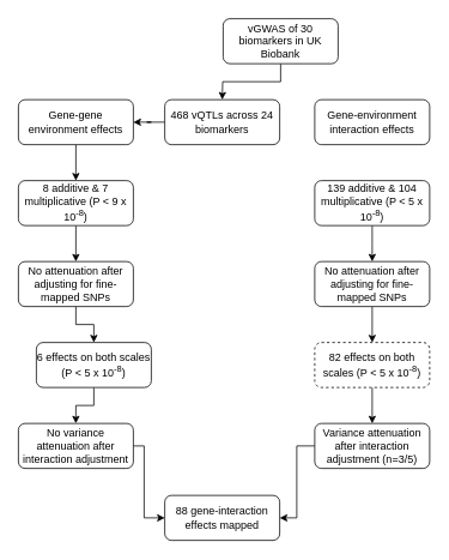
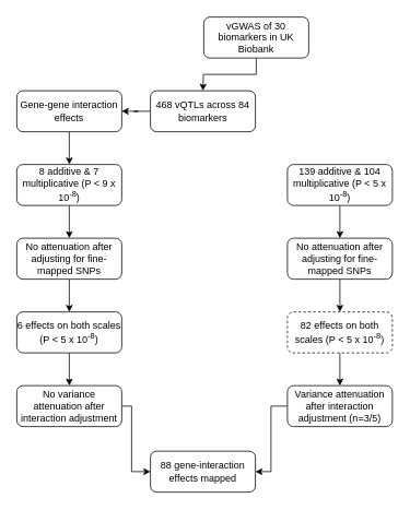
  <mxCell id="0" />
  <mxCell id="1" parent="0" />
  <mxCell id="2" value="" style="edgeStyle=orthogonalEdgeStyle;rounded=0;orthogonalLoop=1;jettySize=auto;html=1;" parent="1" source="3" edge="1"><mxGeometry relative="1" as="geometry"><mxPoint x="247" y="110" as="targetPoint" /></mxGeometry></mxCell>
  <mxCell id="3" value="vGWAS of 30 biomarkers in UK Biobank" style="rounded=1;whiteSpace=wrap;html=1;fontSize=12;glass=0;strokeWidth=1;shadow=0;" parent="1" vertex="1"><mxGeometry x="248" y="20" width="128" height="50" as="geometry" /></mxCell>
  <mxCell id="4" value="" style="edgeStyle=orthogonalEdgeStyle;rounded=0;orthogonalLoop=1;jettySize=auto;html=1;" edge="1" parent="1" source="5" target="10"><mxGeometry relative="1" as="geometry" /></mxCell>
- <mxCell id="5" value="468 vQTLs across 24 biomarkers" style="rounded=1;whiteSpace=wrap;html=1;fontSize=12;glass=0;strokeWidth=1;shadow=0;" vertex="1" parent="1"><mxGeometry x="183" y="110" width="128" height="50" as="geometry" /></mxCell>
- <mxCell id="6" value="Gene-environment interaction effects" style="rounded=1;whiteSpace=wrap;html=1;fontSize=12;glass=0;strokeWidth=1;shadow=0;" vertex="1" parent="1"><mxGeometry x="350" y="110" width="128" height="50" as="geometry" /></mxCell>
+ <mxCell id="5" value="468 vQTLs across 84 biomarkers" style="rounded=1;whiteSpace=wrap;html=1;fontSize=12;glass=0;strokeWidth=1;shadow=0;" vertex="1" parent="1"><mxGeometry x="183" y="110" width="128" height="50" as="geometry" /></mxCell>
  <mxCell id="7" value="" style="edgeStyle=orthogonalEdgeStyle;rounded=0;orthogonalLoop=1;jettySize=auto;html=1;" edge="1" parent="1" source="8"><mxGeometry relative="1" as="geometry"><mxPoint x="414" y="290" as="targetPoint" /></mxGeometry></mxCell>
  <mxCell id="8" value="139 additive &amp;amp; 104 multiplicative (P &amp;lt; 5 x 10&lt;sup&gt;-8&lt;/sup&gt;)" style="rounded=1;whiteSpace=wrap;html=1;fontSize=12;glass=0;strokeWidth=1;shadow=0;" vertex="1" parent="1"><mxGeometry x="350" y="200" width="128" height="50" as="geometry" /></mxCell>
  <mxCell id="9" value="" style="edgeStyle=orthogonalEdgeStyle;rounded=0;orthogonalLoop=1;jettySize=auto;html=1;" edge="1" parent="1" source="10" target="18"><mxGeometry relative="1" as="geometry" /></mxCell>
- <mxCell id="10" value="Gene-gene environment effects" style="rounded=1;whiteSpace=wrap;html=1;fontSize=12;glass=0;strokeWidth=1;shadow=0;" vertex="1" parent="1"><mxGeometry x="20" y="110" width="128" height="50" as="geometry" /></mxCell>
+ <mxCell id="10" value="Gene-gene interaction effects" style="rounded=1;whiteSpace=wrap;html=1;fontSize=12;glass=0;strokeWidth=1;shadow=0;" vertex="1" parent="1"><mxGeometry x="20" y="110" width="128" height="50" as="geometry" /></mxCell>
  <mxCell id="11" value="" style="edgeStyle=orthogonalEdgeStyle;rounded=0;orthogonalLoop=1;jettySize=auto;html=1;" edge="1" parent="1" source="12" target="14"><mxGeometry relative="1" as="geometry" /></mxCell>
  <mxCell id="12" value="82 effects on both scales (P &amp;lt; 5 x 10&lt;sup&gt;-8&lt;/sup&gt;)" style="rounded=1;whiteSpace=wrap;html=1;fontSize=12;glass=0;strokeWidth=1;shadow=0;dashed=1;" vertex="1" parent="1"><mxGeometry x="350" y="380" width="128" height="50" as="geometry" /></mxCell>
  <mxCell id="13" style="edgeStyle=orthogonalEdgeStyle;rounded=0;orthogonalLoop=1;jettySize=auto;html=1;entryX=1;entryY=0.5;entryDx=0;entryDy=0;" edge="1" parent="1" source="14" target="25"><mxGeometry relative="1" as="geometry"><Array as="points"><mxPoint x="330" y="495" /><mxPoint x="330" y="575" /></Array></mxGeometry></mxCell>
  <mxCell id="14" value="Variance attenuation after interaction adjustment (n=3/5)" style="rounded=1;whiteSpace=wrap;html=1;fontSize=12;glass=0;strokeWidth=1;shadow=0;" vertex="1" parent="1"><mxGeometry x="350" y="470" width="128" height="50" as="geometry" /></mxCell>
  <mxCell id="15" value="" style="edgeStyle=orthogonalEdgeStyle;rounded=0;orthogonalLoop=1;jettySize=auto;html=1;" edge="1" parent="1" source="16" target="12"><mxGeometry relative="1" as="geometry" /></mxCell>
  <mxCell id="16" value="No attenuation after adjusting for fine-mapped SNPs" style="rounded=1;whiteSpace=wrap;html=1;fontSize=12;glass=0;strokeWidth=1;shadow=0;" vertex="1" parent="1"><mxGeometry x="350" y="290" width="128" height="50" as="geometry" /></mxCell>
  <mxCell id="17" value="" style="edgeStyle=orthogonalEdgeStyle;rounded=0;orthogonalLoop=1;jettySize=auto;html=1;" edge="1" parent="1" source="18" target="20"><mxGeometry relative="1" as="geometry" /></mxCell>
  <mxCell id="18" value="8 additive &amp;amp; 7 multiplicative (P &amp;lt; 9 x 10&lt;sup&gt;-8&lt;/sup&gt;)" style="rounded=1;whiteSpace=wrap;html=1;fontSize=12;glass=0;strokeWidth=1;shadow=0;" vertex="1" parent="1"><mxGeometry x="20" y="200" width="128" height="50" as="geometry" /></mxCell>
  <mxCell id="19" value="" style="edgeStyle=orthogonalEdgeStyle;rounded=0;orthogonalLoop=1;jettySize=auto;html=1;" edge="1" parent="1" source="20" target="22"><mxGeometry relative="1" as="geometry" /></mxCell>
  <mxCell id="20" value="No attenuation after adjusting for fine-mapped SNPs" style="rounded=1;whiteSpace=wrap;html=1;fontSize=12;glass=0;strokeWidth=1;shadow=0;" vertex="1" parent="1"><mxGeometry x="20" y="290" width="128" height="50" as="geometry" /></mxCell>
  <mxCell id="21" value="" style="edgeStyle=orthogonalEdgeStyle;rounded=0;orthogonalLoop=1;jettySize=auto;html=1;" edge="1" parent="1" source="22" target="24"><mxGeometry relative="1" as="geometry" /></mxCell>
- <mxCell id="22" value="6 effects on both scales (P &amp;lt; 5 x 10&lt;sup&gt;-8&lt;/sup&gt;)" style="rounded=1;whiteSpace=wrap;html=1;fontSize=12;glass=0;strokeWidth=1;shadow=0;" vertex="1" parent="1"><mxGeometry x="40" y="380" width="128" height="50" as="geometry" /></mxCell>
+ <mxCell id="22" value="6 effects on both scales (P &amp;lt; 5 x 10&lt;sup&gt;-8&lt;/sup&gt;)" style="rounded=1;whiteSpace=wrap;html=1;fontSize=12;glass=0;strokeWidth=1;shadow=0;" vertex="1" parent="1"><mxGeometry x="20" y="380" width="128" height="50" as="geometry" /></mxCell>
  <mxCell id="23" style="edgeStyle=orthogonalEdgeStyle;rounded=0;orthogonalLoop=1;jettySize=auto;html=1;entryX=0;entryY=0.5;entryDx=0;entryDy=0;" edge="1" parent="1" source="24" target="25"><mxGeometry relative="1" as="geometry"><Array as="points"><mxPoint x="160" y="495" /><mxPoint x="160" y="575" /></Array></mxGeometry></mxCell>
  <mxCell id="24" value="No variance attenuation after interaction adjustment" style="rounded=1;whiteSpace=wrap;html=1;fontSize=12;glass=0;strokeWidth=1;shadow=0;" vertex="1" parent="1"><mxGeometry x="20" y="470" width="128" height="50" as="geometry" /></mxCell>
  <mxCell id="25" value="88 gene-interaction effects mapped" style="rounded=1;whiteSpace=wrap;html=1;fontSize=12;glass=0;strokeWidth=1;shadow=0;" vertex="1" parent="1"><mxGeometry x="183" y="550" width="128" height="50" as="geometry" /></mxCell>
